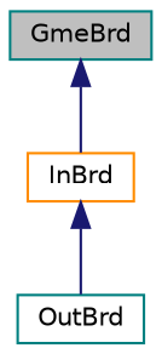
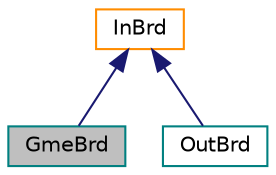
  digraph {
    node [color=teal fillcolor=white fontname=Helvetica fontsize=10 shape=record style=filled]
    edge [color=midnightblue dir=back fontname=Helvetica fontsize=10 labelfontname=Helvetica labelfontsize=10 style=solid]
    n1 [fillcolor=grey75 fontcolor=black height=0.2 label=GmeBrd width=0.4]
    n2 [color=darkorange height=0.2 label=InBrd width=0.4]
    n3 [height=0.2 label=OutBrd width=0.4]
-   n1 -> n2
+   n2 -> n1
    n2 -> n3
  }
